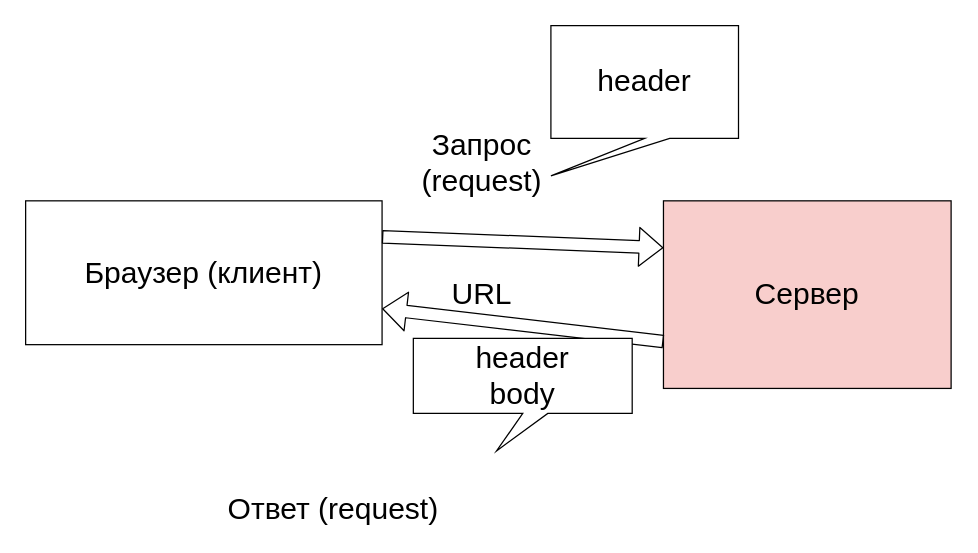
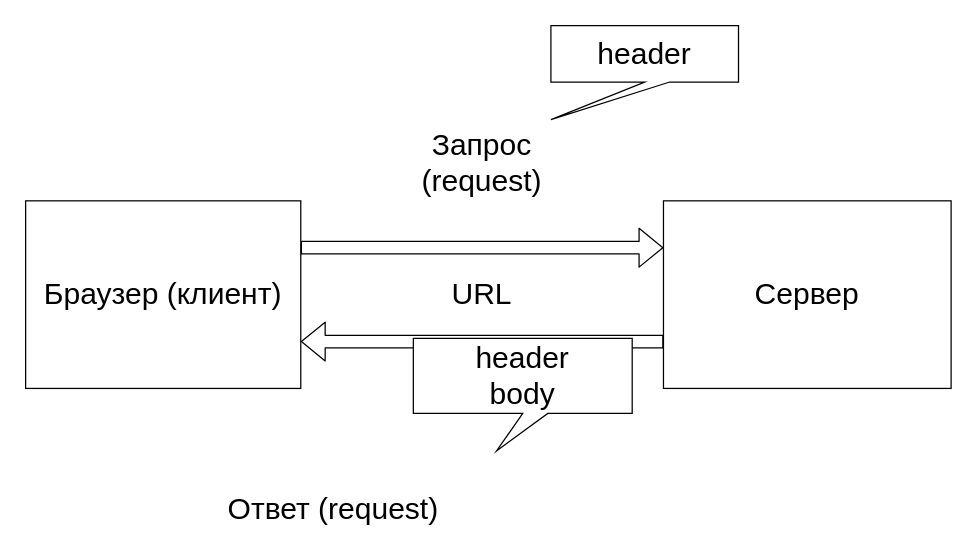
  <mxCell id="0" />
  <mxCell id="1" parent="0" />
- <mxCell id="2" value="Браузер (клиент)" style="rounded=0;whiteSpace=wrap;html=1;fontSize=24;" vertex="1" parent="1"><mxGeometry x="20" y="160" width="285" height="115" as="geometry" /></mxCell>
- <mxCell id="3" value="Сервер" style="rounded=0;whiteSpace=wrap;html=1;fontSize=24;fillColor=#f8cecc;" vertex="1" parent="1"><mxGeometry x="530" y="160" width="230" height="150" as="geometry" /></mxCell>
+ <mxCell id="2" value="Браузер (клиент)" style="rounded=0;whiteSpace=wrap;html=1;fontSize=24;" vertex="1" parent="1"><mxGeometry x="20" y="160" width="220" height="150" as="geometry" /></mxCell>
+ <mxCell id="3" value="Сервер" style="rounded=0;whiteSpace=wrap;html=1;fontSize=24;" vertex="1" parent="1"><mxGeometry x="530" y="160" width="230" height="150" as="geometry" /></mxCell>
  <mxCell id="4" value="" style="shape=flexArrow;endArrow=classic;html=1;fontSize=24;entryX=0;entryY=0.25;entryDx=0;entryDy=0;exitX=1;exitY=0.25;exitDx=0;exitDy=0;" edge="1" parent="1" source="2" target="3"><mxGeometry width="50" height="50" relative="1" as="geometry"><mxPoint x="20" y="380" as="sourcePoint" /><mxPoint x="70" y="330" as="targetPoint" /></mxGeometry></mxCell>
  <mxCell id="5" value="" style="shape=flexArrow;endArrow=classic;html=1;fontSize=24;exitX=0;exitY=0.75;exitDx=0;exitDy=0;entryX=1;entryY=0.75;entryDx=0;entryDy=0;" edge="1" parent="1" source="3" target="2"><mxGeometry width="50" height="50" relative="1" as="geometry"><mxPoint x="20" y="380" as="sourcePoint" /><mxPoint x="70" y="330" as="targetPoint" /></mxGeometry></mxCell>
  <mxCell id="6" value="Запрос (request)" style="text;html=1;strokeColor=none;fillColor=none;align=center;verticalAlign=middle;whiteSpace=wrap;rounded=0;fontSize=24;" vertex="1" parent="1"><mxGeometry x="365" y="120" width="40" height="20" as="geometry" /></mxCell>
  <mxCell id="7" value="Ответ (request)" style="text;html=1;resizable=0;points=[];autosize=1;align=left;verticalAlign=top;spacingTop=-4;fontSize=24;" vertex="1" parent="1"><mxGeometry x="180" y="390" width="200" height="30" as="geometry" /></mxCell>
- <mxCell id="8" value="header" style="shape=callout;whiteSpace=wrap;html=1;perimeter=calloutPerimeter;fontSize=24;position2=0;" vertex="1" parent="1"><mxGeometry x="440" y="20" width="150" height="120" as="geometry" /></mxCell>
+ <mxCell id="8" value="header" style="shape=callout;whiteSpace=wrap;html=1;perimeter=calloutPerimeter;fontSize=24;position2=0;" vertex="1" parent="1"><mxGeometry x="440" y="20" width="150" height="75" as="geometry" /></mxCell>
  <mxCell id="9" value="header&lt;br&gt;body&lt;br&gt;" style="shape=callout;whiteSpace=wrap;html=1;perimeter=calloutPerimeter;fontSize=24;position2=0.38;" vertex="1" parent="1"><mxGeometry x="330" y="270" width="175" height="90" as="geometry" /></mxCell>
  <mxCell id="10" value="URL" style="text;html=1;strokeColor=none;fillColor=none;align=center;verticalAlign=middle;whiteSpace=wrap;rounded=0;fontSize=24;" vertex="1" parent="1"><mxGeometry x="365" y="225" width="40" height="20" as="geometry" /></mxCell>
